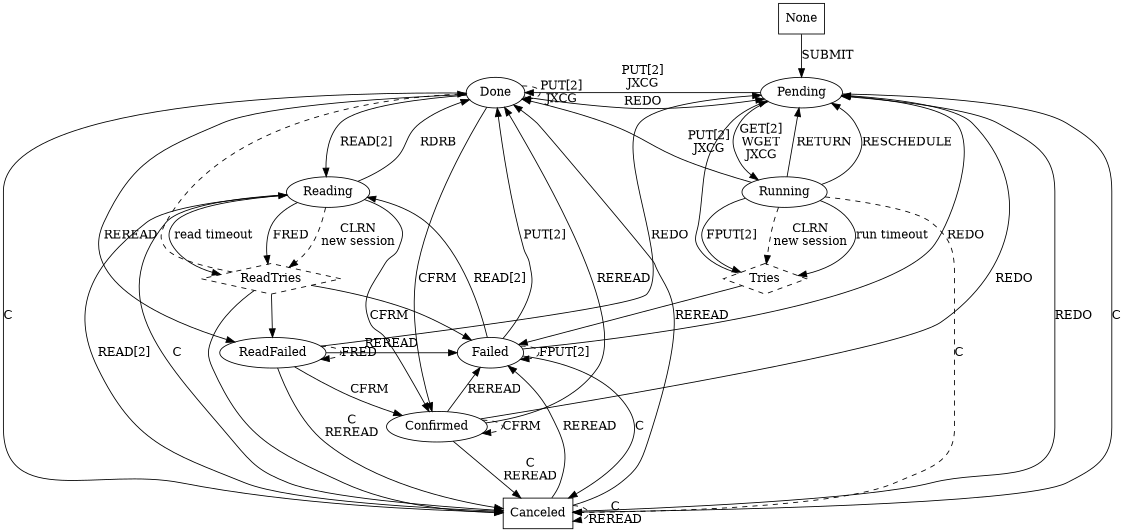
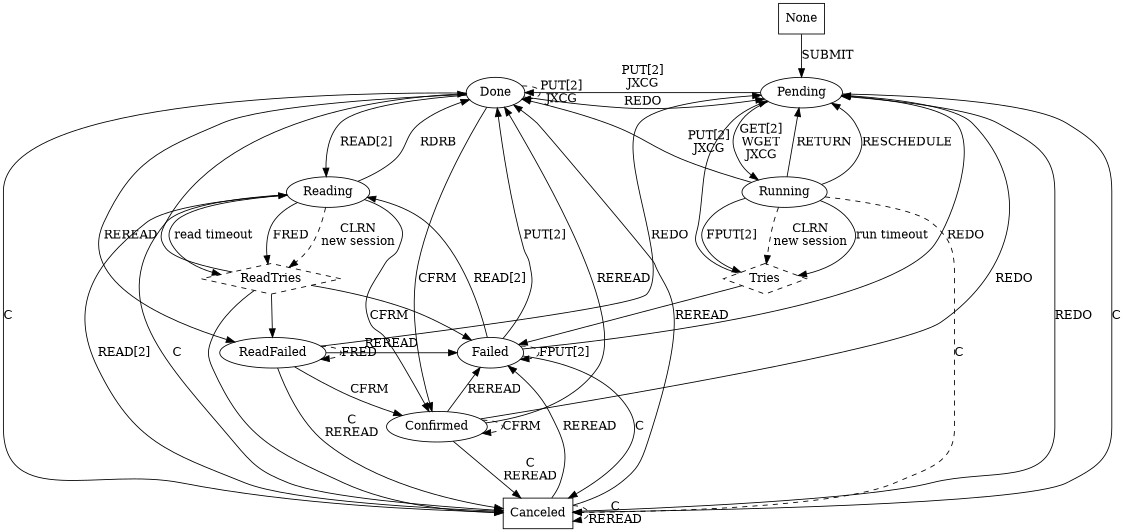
  digraph {
    Pending
    Done
    Running
    Reading
    Failed
    ReadFailed
    n7 [label=Canceled shape=box]
    Confirmed
    n9 [label=Tries shape=diamond style=dashed]
    n10 [label=ReadTries shape=diamond style=dashed]
    n11 [label=None shape=box]
    subgraph sub_1 {
      rank=same
      Pending
      Done
    }
    subgraph sub_2 {
      rank=same
      Running
      Reading
    }
    subgraph sub_3 {
      rank=same
      Failed
      ReadFailed
    }
    subgraph sub_4 {
      rank=sink
      n7
    }
    Pending -> Done [label="PUT[2]\nJXCG"]
    Pending -> Running [label="GET[2]\nWGET\nJXCG"]
    Pending -> n7 [label=C]
    Done -> Pending [label=REDO]
    Done -> Done [label="PUT[2]\nJXCG" style=dashed]
    Done -> Reading [label="READ[2]"]
    Done -> ReadFailed [label=REREAD]
    Done -> n7 [label=C]
    Done -> Confirmed [label=CFRM]
    Running -> Pending [label=RETURN]
    Running -> Pending [label=RESCHEDULE]
    Running -> Done [label="PUT[2]\nJXCG"]
    Running -> n7 [label=C style=dashed]
    Running -> n9 [label="run timeout"]
    Running -> n9 [label="FPUT[2]"]
    Running -> n9 [label="CLRN\nnew session" style=dashed]
    Reading -> Done [label=RDRB]
    Reading -> n7 [label=C]
    Reading -> Confirmed [label=CFRM]
    Reading -> n10 [label="read timeout"]
    Reading -> n10 [label=FRED]
    Reading -> n10 [label="CLRN\nnew session" style=dashed]
    Failed -> Pending [label=REDO]
    Failed -> Done [label="PUT[2]"]
    Failed -> Reading [label="READ[2]"]
    Failed -> Failed [label="FPUT[2]" style=dashed]
    Failed -> n7 [label=C]
    ReadFailed -> Pending [label=REDO]
    ReadFailed -> Failed [label=REREAD]
    ReadFailed -> ReadFailed [label=FRED style=dashed]
    ReadFailed -> n7 [label="C\nREREAD"]
    ReadFailed -> Confirmed [label=CFRM]
    n7 -> Pending [label=REDO]
    n7 -> Done [label=REREAD]
    n7 -> Reading [label="READ[2]"]
    n7 -> Failed [label=REREAD]
    n7 -> n7 [label="C\nREREAD" style=dashed]
    Confirmed -> Pending [label=REDO]
    Confirmed -> Done [label=REREAD]
    Confirmed -> Failed [label=REREAD]
    Confirmed -> n7 [label="C\nREREAD"]
    Confirmed -> Confirmed [label=CFRM style=dashed]
    n9 -> Pending
    n9 -> Failed
-   n10 -> Done [style=dashed]
+   n10 -> Done
    n10 -> Failed
    n10 -> ReadFailed
    n10 -> n7
    n11 -> Pending [label=SUBMIT]
  }
